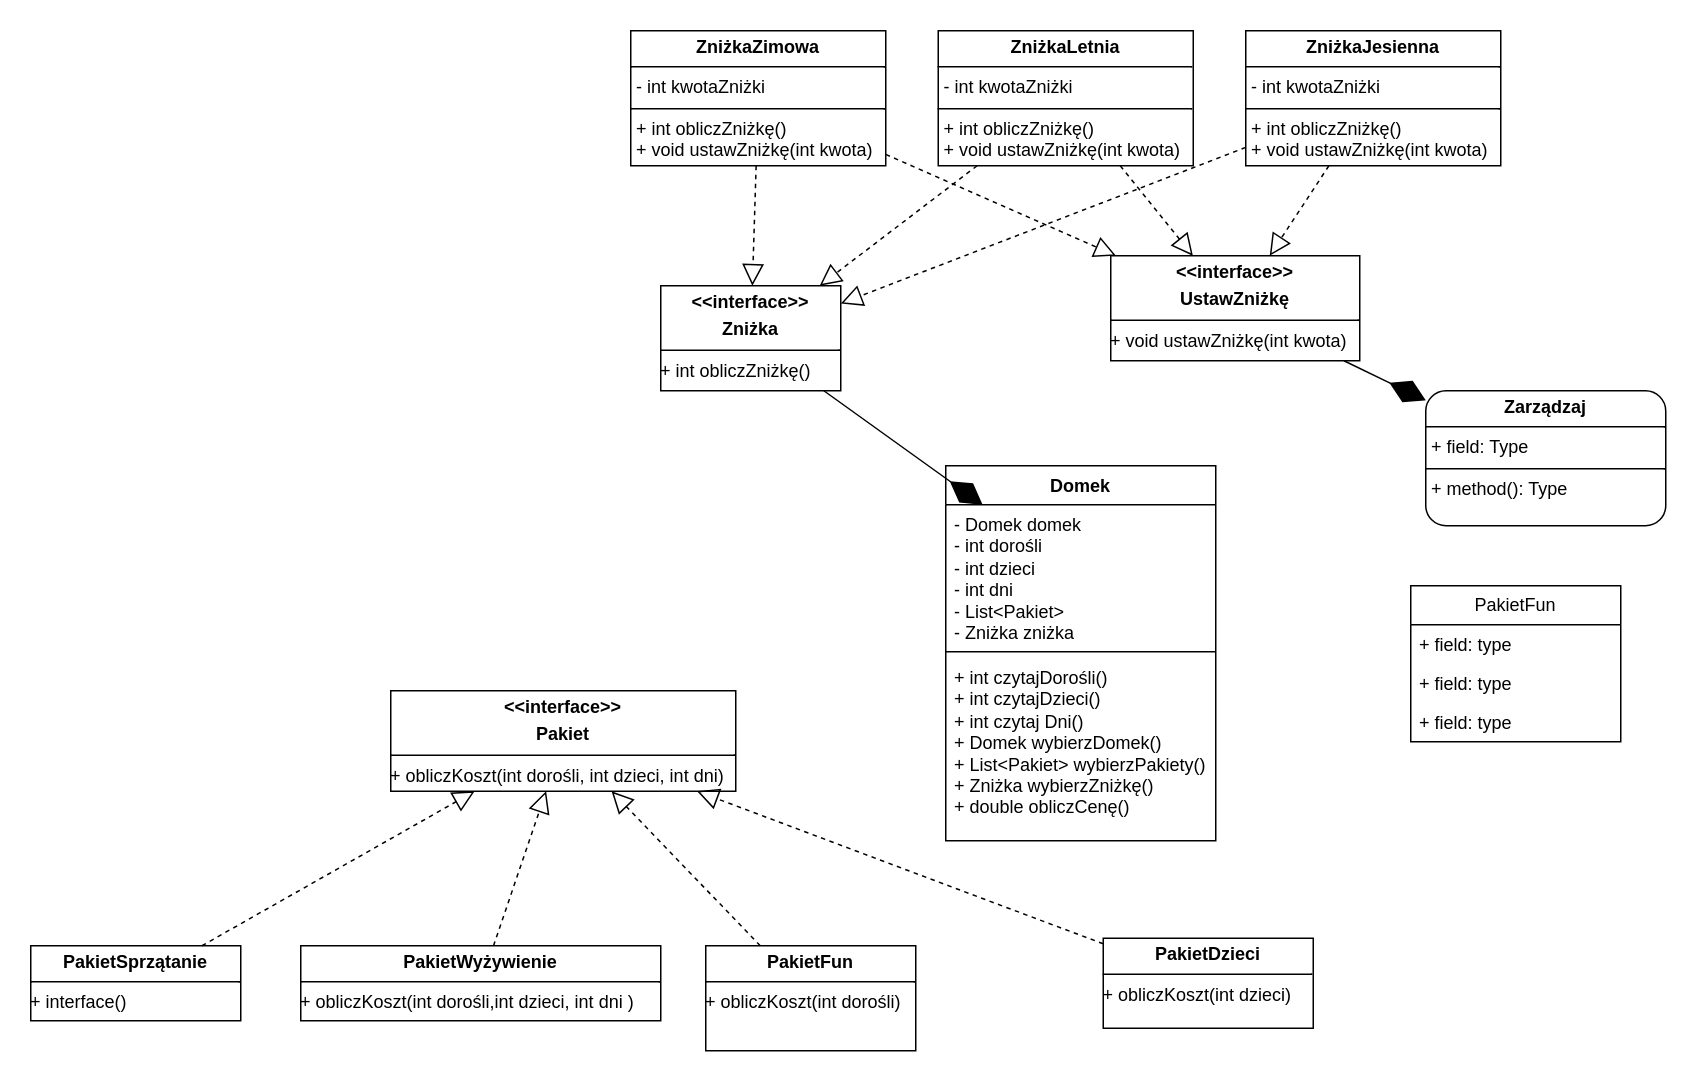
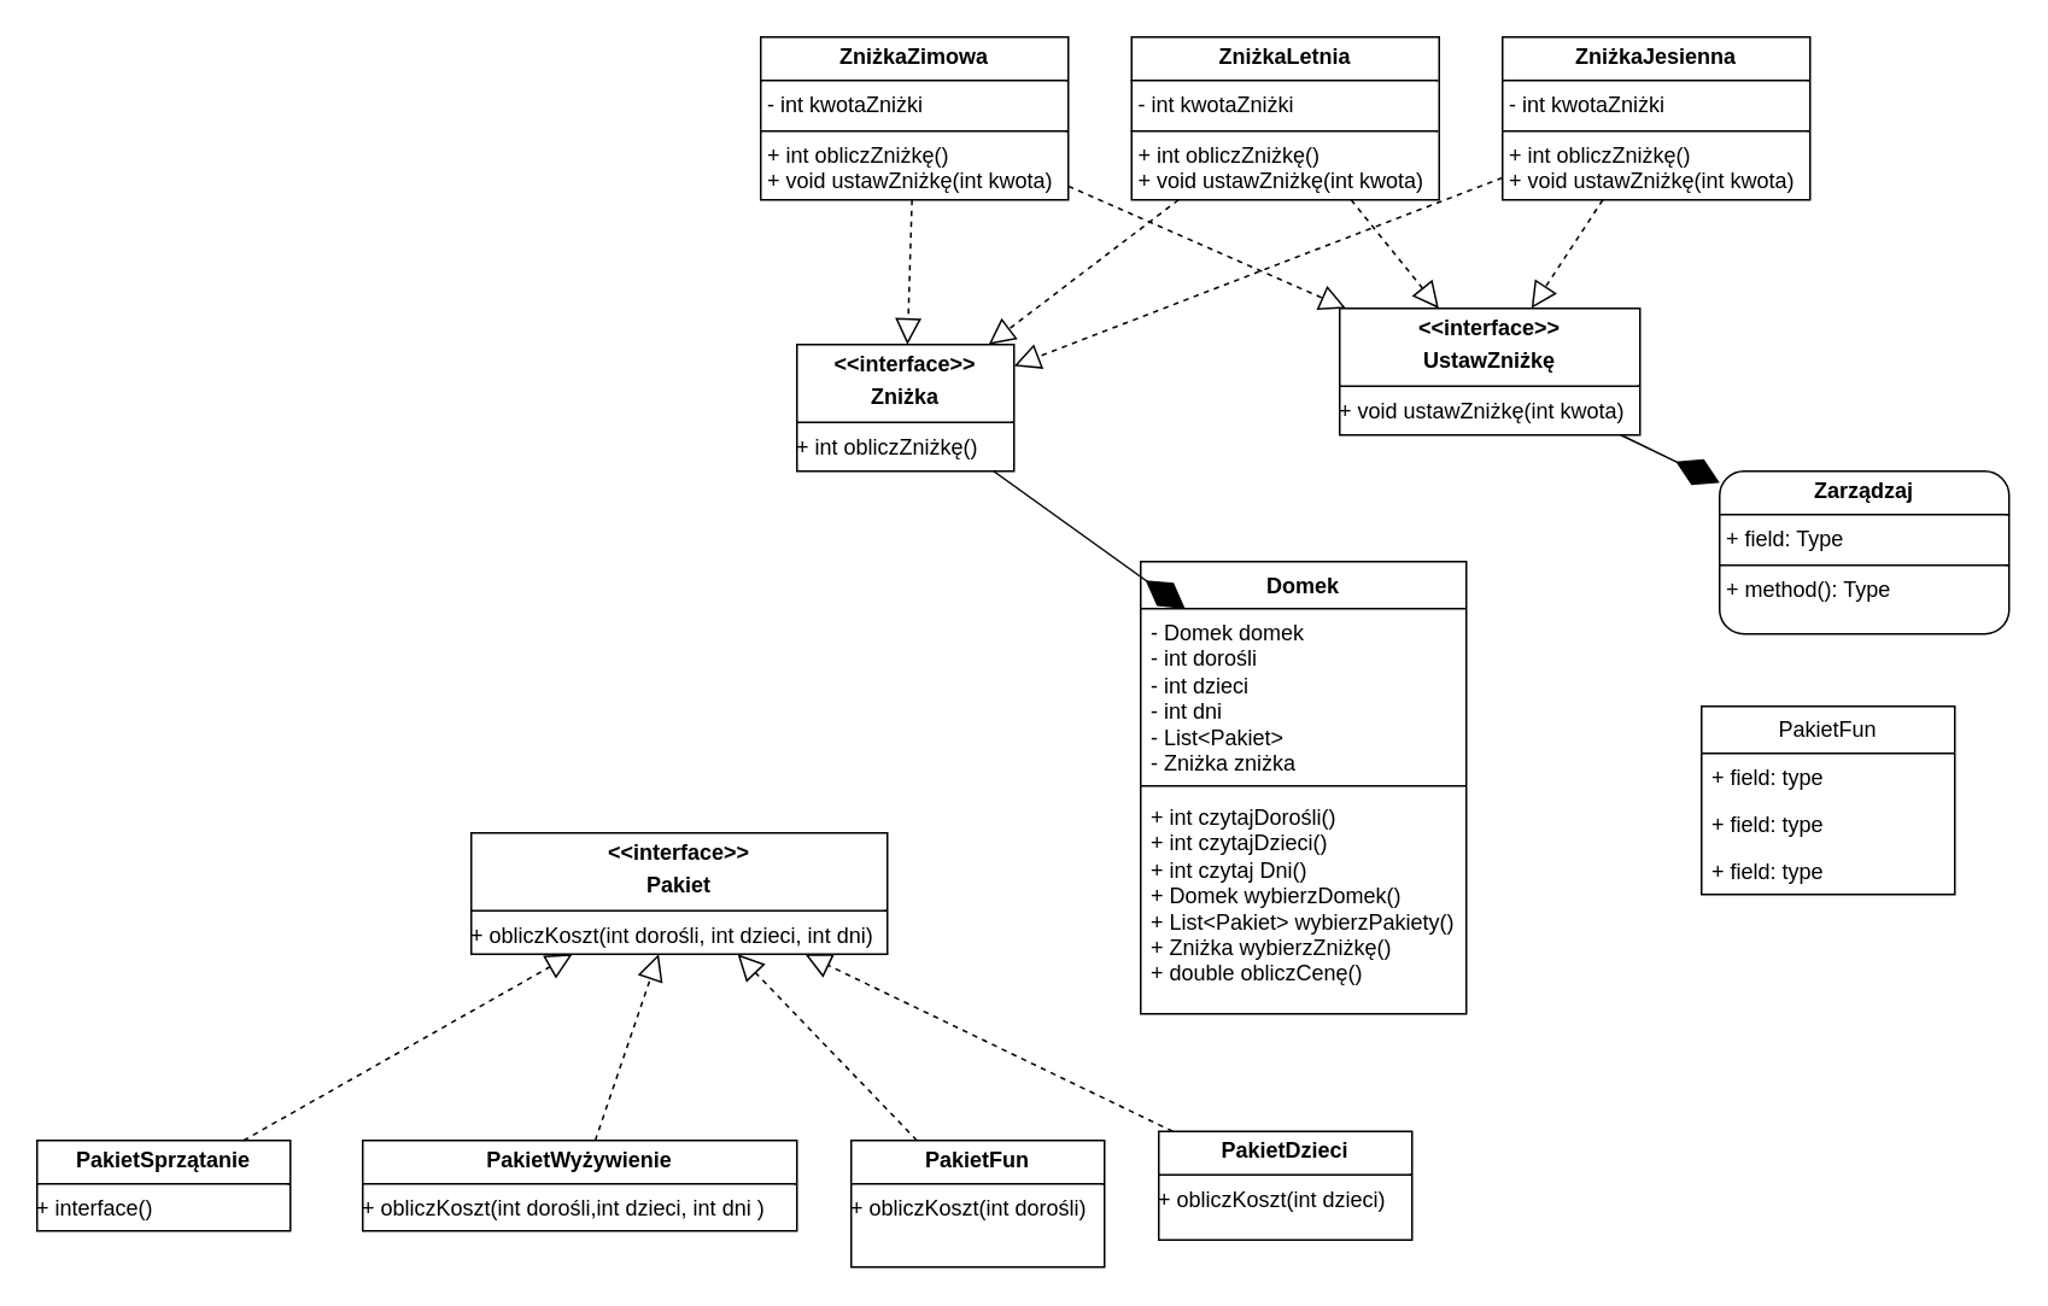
  <mxCell id="0" />
  <mxCell id="1" parent="0" />
  <mxCell id="2" value="Domek" style="swimlane;fontStyle=1;align=center;verticalAlign=top;childLayout=stackLayout;horizontal=1;startSize=26;horizontalStack=0;resizeParent=1;resizeParentMax=0;resizeLast=0;collapsible=1;marginBottom=0;whiteSpace=wrap;html=1;" vertex="1" parent="1"><mxGeometry x="630" y="310" width="180" height="250" as="geometry" /></mxCell>
  <mxCell id="3" value="- Domek domek&lt;div&gt;- int dorośli&lt;/div&gt;&lt;div&gt;- int dzieci&lt;/div&gt;&lt;div&gt;- int dni&lt;/div&gt;&lt;div&gt;- List&amp;lt;Pakiet&amp;gt;&lt;/div&gt;&lt;div&gt;- Zniżka zniżka&lt;/div&gt;" style="text;strokeColor=none;fillColor=none;align=left;verticalAlign=top;spacingLeft=4;spacingRight=4;overflow=hidden;rotatable=0;points=[[0,0.5],[1,0.5]];portConstraint=eastwest;whiteSpace=wrap;html=1;" vertex="1" parent="2"><mxGeometry y="26" width="180" height="94" as="geometry" /></mxCell>
  <mxCell id="4" value="" style="line;strokeWidth=1;fillColor=none;align=left;verticalAlign=middle;spacingTop=-1;spacingLeft=3;spacingRight=3;rotatable=0;labelPosition=right;points=[];portConstraint=eastwest;strokeColor=inherit;" vertex="1" parent="2"><mxGeometry y="120" width="180" height="8" as="geometry" /></mxCell>
  <mxCell id="5" value="&lt;div&gt;+ int czytajDorośli()&lt;/div&gt;&lt;div&gt;+ int czytajDzieci()&lt;/div&gt;&lt;div&gt;+ int czytaj Dni()&lt;/div&gt;&lt;div&gt;+ Domek wybierzDomek()&lt;/div&gt;&lt;div&gt;+ List&amp;lt;Pakiet&amp;gt; wybierzPakiety()&lt;/div&gt;&lt;div&gt;+ Zniżka wybierzZniżkę()&lt;/div&gt;+ double obliczCenę()" style="text;strokeColor=none;fillColor=none;align=left;verticalAlign=top;spacingLeft=4;spacingRight=4;overflow=hidden;rotatable=0;points=[[0,0.5],[1,0.5]];portConstraint=eastwest;whiteSpace=wrap;html=1;" vertex="1" parent="2"><mxGeometry y="128" width="180" height="122" as="geometry" /></mxCell>
  <mxCell id="6" value="PakietFun" style="swimlane;fontStyle=0;childLayout=stackLayout;horizontal=1;startSize=26;fillColor=none;horizontalStack=0;resizeParent=1;resizeParentMax=0;resizeLast=0;collapsible=1;marginBottom=0;whiteSpace=wrap;html=1;" vertex="1" parent="1"><mxGeometry x="940" y="390" width="140" height="104" as="geometry" /></mxCell>
  <mxCell id="7" value="+ field: type" style="text;strokeColor=none;fillColor=none;align=left;verticalAlign=top;spacingLeft=4;spacingRight=4;overflow=hidden;rotatable=0;points=[[0,0.5],[1,0.5]];portConstraint=eastwest;whiteSpace=wrap;html=1;" vertex="1" parent="6"><mxGeometry y="26" width="140" height="26" as="geometry" /></mxCell>
  <mxCell id="8" value="+ field: type" style="text;strokeColor=none;fillColor=none;align=left;verticalAlign=top;spacingLeft=4;spacingRight=4;overflow=hidden;rotatable=0;points=[[0,0.5],[1,0.5]];portConstraint=eastwest;whiteSpace=wrap;html=1;" vertex="1" parent="6"><mxGeometry y="52" width="140" height="26" as="geometry" /></mxCell>
  <mxCell id="9" value="+ field: type" style="text;strokeColor=none;fillColor=none;align=left;verticalAlign=top;spacingLeft=4;spacingRight=4;overflow=hidden;rotatable=0;points=[[0,0.5],[1,0.5]];portConstraint=eastwest;whiteSpace=wrap;html=1;" vertex="1" parent="6"><mxGeometry y="78" width="140" height="26" as="geometry" /></mxCell>
  <mxCell id="10" value="&lt;p style=&quot;margin:0px;margin-top:4px;text-align:center;&quot;&gt;&lt;b&gt;&amp;lt;&amp;lt;interface&amp;gt;&amp;gt;&lt;/b&gt;&lt;/p&gt;&lt;p style=&quot;margin:0px;margin-top:4px;text-align:center;&quot;&gt;&lt;b&gt;Pakiet&lt;/b&gt;&lt;/p&gt;&lt;hr size=&quot;1&quot; style=&quot;border-style:solid;&quot;&gt;&lt;div style=&quot;height:2px;&quot;&gt;+ obliczKoszt(int dorośli, int dzieci, int dni)&lt;/div&gt;" style="verticalAlign=top;align=left;overflow=fill;html=1;whiteSpace=wrap;" vertex="1" parent="1"><mxGeometry x="260" y="460" width="230" height="67" as="geometry" /></mxCell>
  <mxCell id="11" value="&lt;p style=&quot;margin:0px;margin-top:4px;text-align:center;&quot;&gt;&lt;b&gt;PakietSprzątanie&lt;/b&gt;&lt;/p&gt;&lt;hr size=&quot;1&quot; style=&quot;border-style:solid;&quot;&gt;&lt;div style=&quot;height:2px;&quot;&gt;+ interface()&lt;/div&gt;" style="verticalAlign=top;align=left;overflow=fill;html=1;whiteSpace=wrap;" vertex="1" parent="1"><mxGeometry x="20" y="630" width="140" height="50" as="geometry" /></mxCell>
  <mxCell id="12" value="&lt;p style=&quot;margin:0px;margin-top:4px;text-align:center;&quot;&gt;&lt;b&gt;PakietWyżywienie&lt;/b&gt;&lt;/p&gt;&lt;hr size=&quot;1&quot; style=&quot;border-style:solid;&quot;&gt;&lt;div style=&quot;height:2px;&quot;&gt;+ obliczKoszt(int dorośli,int dzieci, int dni&amp;nbsp;)&lt;/div&gt;" style="verticalAlign=top;align=left;overflow=fill;html=1;whiteSpace=wrap;" vertex="1" parent="1"><mxGeometry x="200" y="630" width="240" height="50" as="geometry" /></mxCell>
- <mxCell id="13" value="&lt;p style=&quot;margin:0px;margin-top:4px;text-align:center;&quot;&gt;&lt;b&gt;PakietDzieci&lt;/b&gt;&lt;/p&gt;&lt;hr size=&quot;1&quot; style=&quot;border-style:solid;&quot;&gt;&lt;div style=&quot;height:2px;&quot;&gt;+ obliczKoszt(int dzieci)&lt;/div&gt;" style="verticalAlign=top;align=left;overflow=fill;html=1;whiteSpace=wrap;" vertex="1" parent="1"><mxGeometry x="735" y="625" width="140" height="60" as="geometry" /></mxCell>
+ <mxCell id="13" value="&lt;p style=&quot;margin:0px;margin-top:4px;text-align:center;&quot;&gt;&lt;b&gt;PakietDzieci&lt;/b&gt;&lt;/p&gt;&lt;hr size=&quot;1&quot; style=&quot;border-style:solid;&quot;&gt;&lt;div style=&quot;height:2px;&quot;&gt;+ obliczKoszt(int dzieci)&lt;/div&gt;" style="verticalAlign=top;align=left;overflow=fill;html=1;whiteSpace=wrap;" vertex="1" parent="1"><mxGeometry x="640" y="625" width="140" height="60" as="geometry" /></mxCell>
  <mxCell id="14" value="&lt;p style=&quot;margin:0px;margin-top:4px;text-align:center;&quot;&gt;&lt;b&gt;PakietFun&lt;/b&gt;&lt;/p&gt;&lt;hr size=&quot;1&quot; style=&quot;border-style:solid;&quot;&gt;&lt;div style=&quot;height:2px;&quot;&gt;+ obliczKoszt(int dorośli)&lt;/div&gt;" style="verticalAlign=top;align=left;overflow=fill;html=1;whiteSpace=wrap;" vertex="1" parent="1"><mxGeometry x="470" y="630" width="140" height="70" as="geometry" /></mxCell>
  <mxCell id="15" value="" style="endArrow=block;dashed=1;endFill=0;endSize=12;html=1;rounded=0;" edge="1" parent="1" source="11" target="10"><mxGeometry width="160" relative="1" as="geometry"><mxPoint x="70" y="570" as="sourcePoint" /><mxPoint x="230" y="570" as="targetPoint" /></mxGeometry></mxCell>
  <mxCell id="16" value="" style="endArrow=block;dashed=1;endFill=0;endSize=12;html=1;rounded=0;" edge="1" parent="1" source="12" target="10"><mxGeometry width="160" relative="1" as="geometry"><mxPoint x="100" y="640" as="sourcePoint" /><mxPoint x="260" y="540" as="targetPoint" /></mxGeometry></mxCell>
  <mxCell id="17" value="" style="endArrow=block;dashed=1;endFill=0;endSize=12;html=1;rounded=0;" edge="1" parent="1" source="14" target="10"><mxGeometry width="160" relative="1" as="geometry"><mxPoint x="110" y="650" as="sourcePoint" /><mxPoint x="285" y="557" as="targetPoint" /></mxGeometry></mxCell>
  <mxCell id="18" value="" style="endArrow=block;dashed=1;endFill=0;endSize=12;html=1;rounded=0;" edge="1" parent="1" source="13" target="10"><mxGeometry width="160" relative="1" as="geometry"><mxPoint x="120" y="660" as="sourcePoint" /><mxPoint x="295" y="567" as="targetPoint" /></mxGeometry></mxCell>
  <mxCell id="19" value="&lt;p style=&quot;margin:0px;margin-top:4px;text-align:center;&quot;&gt;&lt;b&gt;&amp;lt;&amp;lt;interface&amp;gt;&amp;gt;&lt;/b&gt;&lt;/p&gt;&lt;p style=&quot;margin:0px;margin-top:4px;text-align:center;&quot;&gt;&lt;b&gt;Zniżka&lt;/b&gt;&lt;/p&gt;&lt;hr size=&quot;1&quot; style=&quot;border-style:solid;&quot;&gt;&lt;div style=&quot;height:2px;&quot;&gt;+ int obliczZniżkę()&lt;/div&gt;" style="verticalAlign=top;align=left;overflow=fill;html=1;whiteSpace=wrap;" vertex="1" parent="1"><mxGeometry x="440" y="190" width="120" height="70" as="geometry" /></mxCell>
  <mxCell id="20" value="&lt;p style=&quot;margin:0px;margin-top:4px;text-align:center;&quot;&gt;&lt;b&gt;&amp;lt;&amp;lt;interface&amp;gt;&amp;gt;&lt;/b&gt;&lt;/p&gt;&lt;p style=&quot;margin:0px;margin-top:4px;text-align:center;&quot;&gt;&lt;b&gt;UstawZniżkę&lt;/b&gt;&lt;/p&gt;&lt;hr size=&quot;1&quot; style=&quot;border-style:solid;&quot;&gt;&lt;div style=&quot;height:2px;&quot;&gt;+ void ustawZniżkę(int kwota)&lt;/div&gt;" style="verticalAlign=top;align=left;overflow=fill;html=1;whiteSpace=wrap;" vertex="1" parent="1"><mxGeometry x="740" y="170" width="166" height="70" as="geometry" /></mxCell>
  <mxCell id="21" value="&lt;p style=&quot;margin:0px;margin-top:4px;text-align:center;&quot;&gt;&lt;b&gt;ZniżkaZimowa&lt;/b&gt;&lt;/p&gt;&lt;hr size=&quot;1&quot; style=&quot;border-style:solid;&quot;&gt;&lt;p style=&quot;margin:0px;margin-left:4px;&quot;&gt;- int kwotaZniżki&lt;/p&gt;&lt;hr size=&quot;1&quot; style=&quot;border-style:solid;&quot;&gt;&lt;p style=&quot;margin:0px;margin-left:4px;&quot;&gt;+ int obliczZniżkę()&lt;/p&gt;&lt;p style=&quot;margin:0px;margin-left:4px;&quot;&gt;+ void ustawZniżkę(int kwota)&lt;/p&gt;" style="verticalAlign=top;align=left;overflow=fill;html=1;whiteSpace=wrap;" vertex="1" parent="1"><mxGeometry x="420" y="20" width="170" height="90" as="geometry" /></mxCell>
  <mxCell id="22" value="&lt;p style=&quot;margin:0px;margin-top:4px;text-align:center;&quot;&gt;&lt;b&gt;ZniżkaLetnia&lt;/b&gt;&lt;/p&gt;&lt;hr size=&quot;1&quot; style=&quot;border-style:solid;&quot;&gt;&lt;p style=&quot;margin:0px;margin-left:4px;&quot;&gt;- int kwotaZniżki&lt;/p&gt;&lt;hr size=&quot;1&quot; style=&quot;border-style:solid;&quot;&gt;&lt;p style=&quot;margin:0px;margin-left:4px;&quot;&gt;+ int obliczZniżkę()&lt;/p&gt;&lt;p style=&quot;margin:0px;margin-left:4px;&quot;&gt;+ void ustawZniżkę(int kwota)&lt;/p&gt;" style="verticalAlign=top;align=left;overflow=fill;html=1;whiteSpace=wrap;" vertex="1" parent="1"><mxGeometry x="625" y="20" width="170" height="90" as="geometry" /></mxCell>
  <mxCell id="23" value="&lt;p style=&quot;margin:0px;margin-top:4px;text-align:center;&quot;&gt;&lt;b&gt;ZniżkaJesienna&lt;/b&gt;&lt;/p&gt;&lt;hr size=&quot;1&quot; style=&quot;border-style:solid;&quot;&gt;&lt;p style=&quot;margin:0px;margin-left:4px;&quot;&gt;- int kwotaZniżki&lt;/p&gt;&lt;hr size=&quot;1&quot; style=&quot;border-style:solid;&quot;&gt;&lt;p style=&quot;margin:0px;margin-left:4px;&quot;&gt;+ int obliczZniżkę()&lt;/p&gt;&lt;p style=&quot;margin:0px;margin-left:4px;&quot;&gt;+ void ustawZniżkę(int kwota)&lt;/p&gt;" style="verticalAlign=top;align=left;overflow=fill;html=1;whiteSpace=wrap;" vertex="1" parent="1"><mxGeometry x="830" y="20" width="170" height="90" as="geometry" /></mxCell>
  <mxCell id="24" value="" style="endArrow=block;dashed=1;endFill=0;endSize=12;html=1;rounded=0;" edge="1" parent="1" source="21" target="19"><mxGeometry width="160" relative="1" as="geometry"><mxPoint x="500" y="150" as="sourcePoint" /><mxPoint x="660" y="150" as="targetPoint" /></mxGeometry></mxCell>
  <mxCell id="25" value="" style="endArrow=block;dashed=1;endFill=0;endSize=12;html=1;rounded=0;" edge="1" parent="1" source="21" target="20"><mxGeometry width="160" relative="1" as="geometry"><mxPoint x="510" y="160" as="sourcePoint" /><mxPoint x="670" y="160" as="targetPoint" /></mxGeometry></mxCell>
  <mxCell id="26" value="" style="endArrow=block;dashed=1;endFill=0;endSize=12;html=1;rounded=0;" edge="1" parent="1" source="22" target="19"><mxGeometry width="160" relative="1" as="geometry"><mxPoint x="600" y="112" as="sourcePoint" /><mxPoint x="754" y="180" as="targetPoint" /></mxGeometry></mxCell>
  <mxCell id="27" value="" style="endArrow=block;dashed=1;endFill=0;endSize=12;html=1;rounded=0;" edge="1" parent="1" source="22" target="20"><mxGeometry width="160" relative="1" as="geometry"><mxPoint x="610" y="122" as="sourcePoint" /><mxPoint x="764" y="190" as="targetPoint" /></mxGeometry></mxCell>
  <mxCell id="28" value="" style="endArrow=block;dashed=1;endFill=0;endSize=12;html=1;rounded=0;" edge="1" parent="1" source="23" target="20"><mxGeometry width="160" relative="1" as="geometry"><mxPoint x="620" y="132" as="sourcePoint" /><mxPoint x="774" y="200" as="targetPoint" /></mxGeometry></mxCell>
  <mxCell id="29" value="" style="endArrow=block;dashed=1;endFill=0;endSize=12;html=1;rounded=0;" edge="1" parent="1" source="23" target="19"><mxGeometry width="160" relative="1" as="geometry"><mxPoint x="630" y="142" as="sourcePoint" /><mxPoint x="784" y="210" as="targetPoint" /></mxGeometry></mxCell>
  <mxCell id="30" value="" style="endArrow=diamondThin;endFill=1;endSize=24;html=1;rounded=0;" edge="1" parent="1" source="19" target="3"><mxGeometry width="160" relative="1" as="geometry"><mxPoint x="480" y="290" as="sourcePoint" /><mxPoint x="640" y="290" as="targetPoint" /></mxGeometry></mxCell>
  <mxCell id="31" value="&lt;p style=&quot;margin:0px;margin-top:4px;text-align:center;&quot;&gt;&lt;b&gt;Zarządzaj&lt;/b&gt;&lt;/p&gt;&lt;hr size=&quot;1&quot; style=&quot;border-style:solid;&quot;&gt;&lt;p style=&quot;margin:0px;margin-left:4px;&quot;&gt;+ field: Type&lt;/p&gt;&lt;hr size=&quot;1&quot; style=&quot;border-style:solid;&quot;&gt;&lt;p style=&quot;margin:0px;margin-left:4px;&quot;&gt;+ method(): Type&lt;/p&gt;" style="verticalAlign=top;align=left;overflow=fill;html=1;whiteSpace=wrap;rounded=1;" vertex="1" parent="1"><mxGeometry x="950" y="260" width="160" height="90" as="geometry" /></mxCell>
  <mxCell id="32" value="" style="endArrow=diamondThin;endFill=1;endSize=24;html=1;rounded=0;" edge="1" parent="1" source="20" target="31"><mxGeometry width="160" relative="1" as="geometry"><mxPoint x="810" y="260" as="sourcePoint" /><mxPoint x="970" y="260" as="targetPoint" /></mxGeometry></mxCell>
